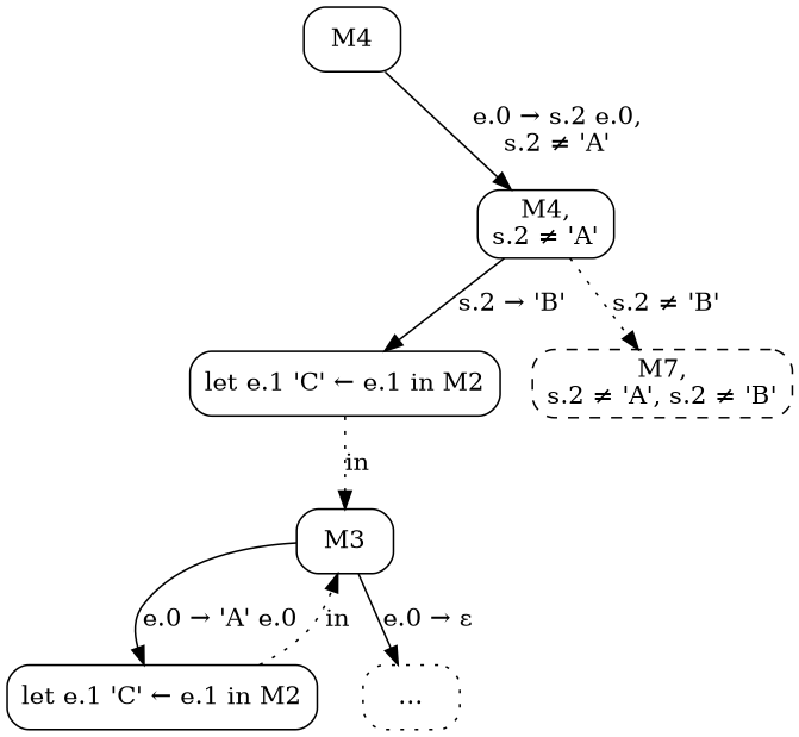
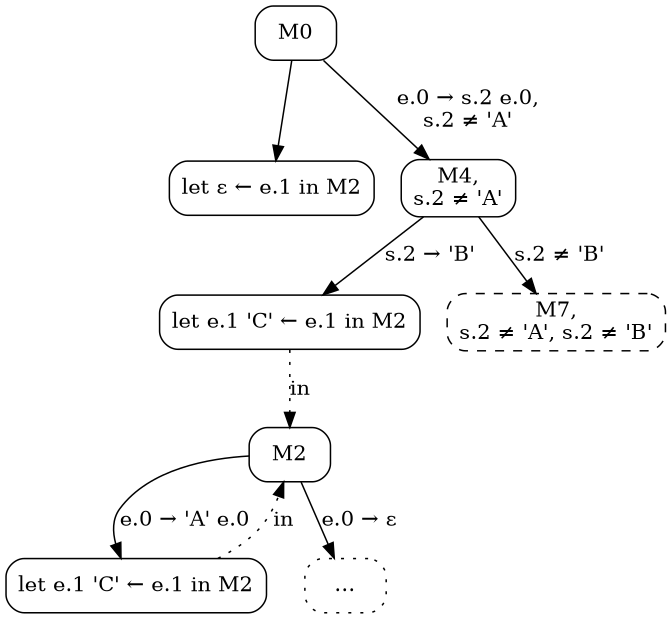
  digraph {
    node [shape=box style=rounded]
-   M0 [label=M4]
+   n1 [label="let ε ← e.1 in M2"]
+   M0
    n3 [label="M4,\ns.2 ≠ 'A'"]
    n4 [label="let e.1 'C' ← e.1 in M2"]
-   M2 [label=M3]
+   M2
    n6 [label="…" style="rounded,dotted"]
    n7 [label="let e.1 'C' ← e.1 in M2"]
    n8 [label="M7,\ns.2 ≠ 'A', s.2 ≠ 'B'" style="rounded,dashed"]
+   M0 -> n1
    M0 -> n3 [label="e.0 → s.2 e.0,\ns.2 ≠ 'A'"]
    n3 -> n7 [label="s.2 → 'B'"]
-   n3 -> n8 [label="s.2 ≠ 'B'" style=dotted]
+   n3 -> n8 [label="s.2 ≠ 'B'"]
    n4 -> M2 [label=in style=dotted]
    M2 -> n4 [label="e.0 → 'A' e.0"]
    M2 -> n6 [label="e.0 → ε"]
    n7 -> M2 [label=in style=dotted]
  }
